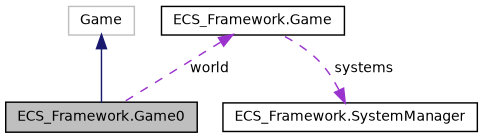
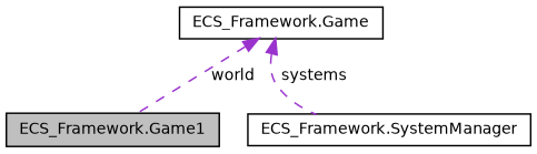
  digraph {
    node [color=black fillcolor=white fontname=Helvetica fontsize=10 shape=record style=filled]
    edge [color=darkorchid3 dir=back fontname=Helvetica fontsize=10 labelfontname=Helvetica labelfontsize=10 style=dashed]
-   n1 [fillcolor=grey75 fontcolor=black height=0.2 label="ECS_Framework.Game0" width=0.4]
-   n2 [color=grey75 height=0.2 label=Game width=0.4]
+   n1 [fillcolor=grey75 fontcolor=black height=0.2 label="ECS_Framework.Game1" width=0.4]
    n3 [height=0.2 label="ECS_Framework.Game" width=0.4]
    n4 [height=0.2 label="ECS_Framework.SystemManager" width=0.4]
-   n2 -> n1 [color=midnightblue style=solid]
    n3 -> n1 [label=" world"]
-   n4 -> n3 [label=" systems"]
+   n3 -> n4 [label=" systems"]
  }
